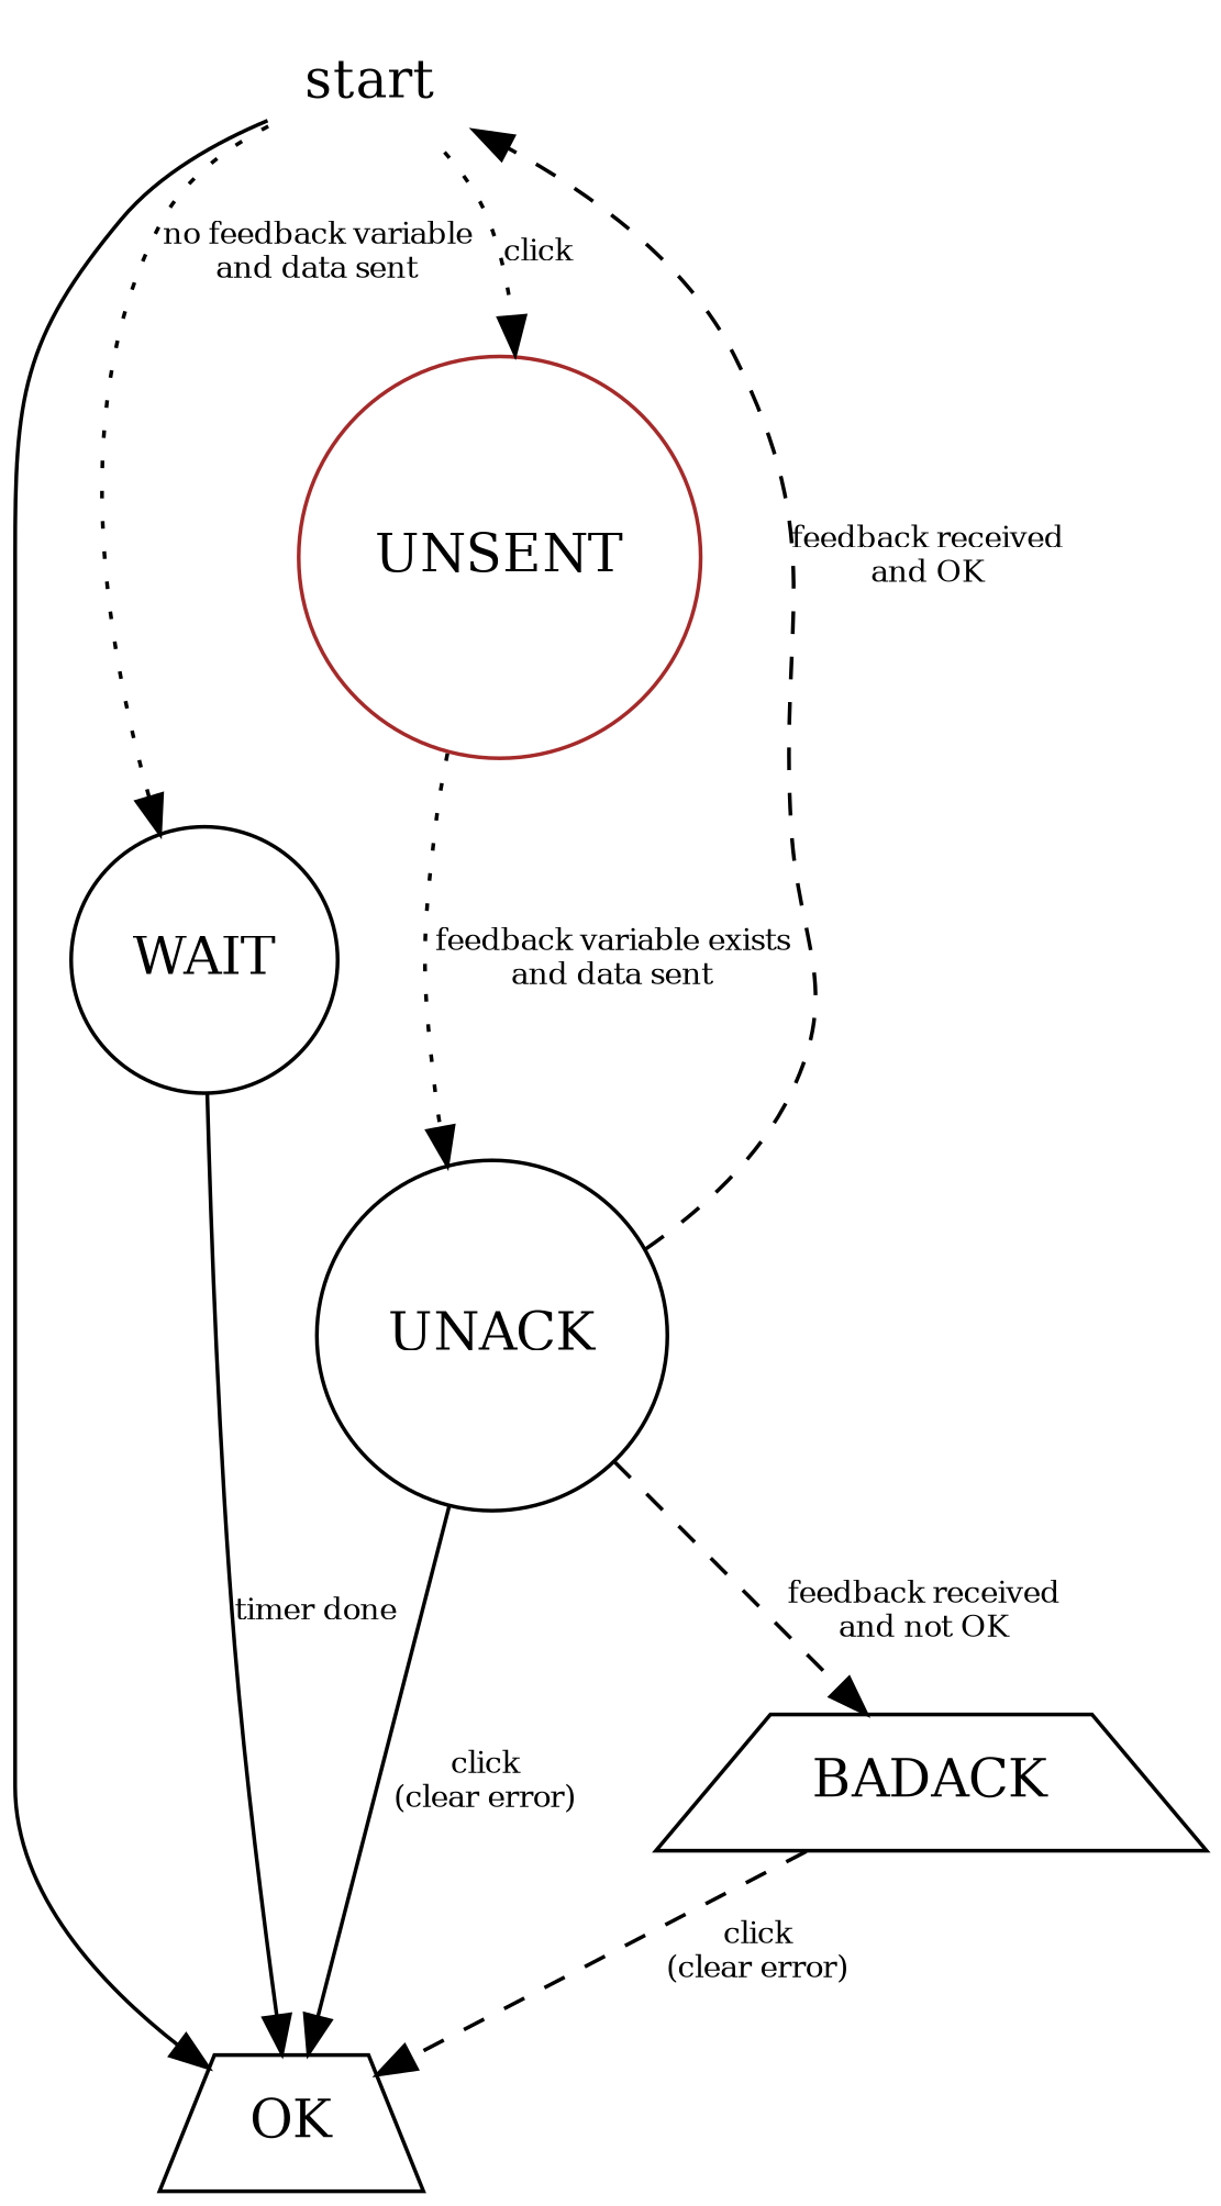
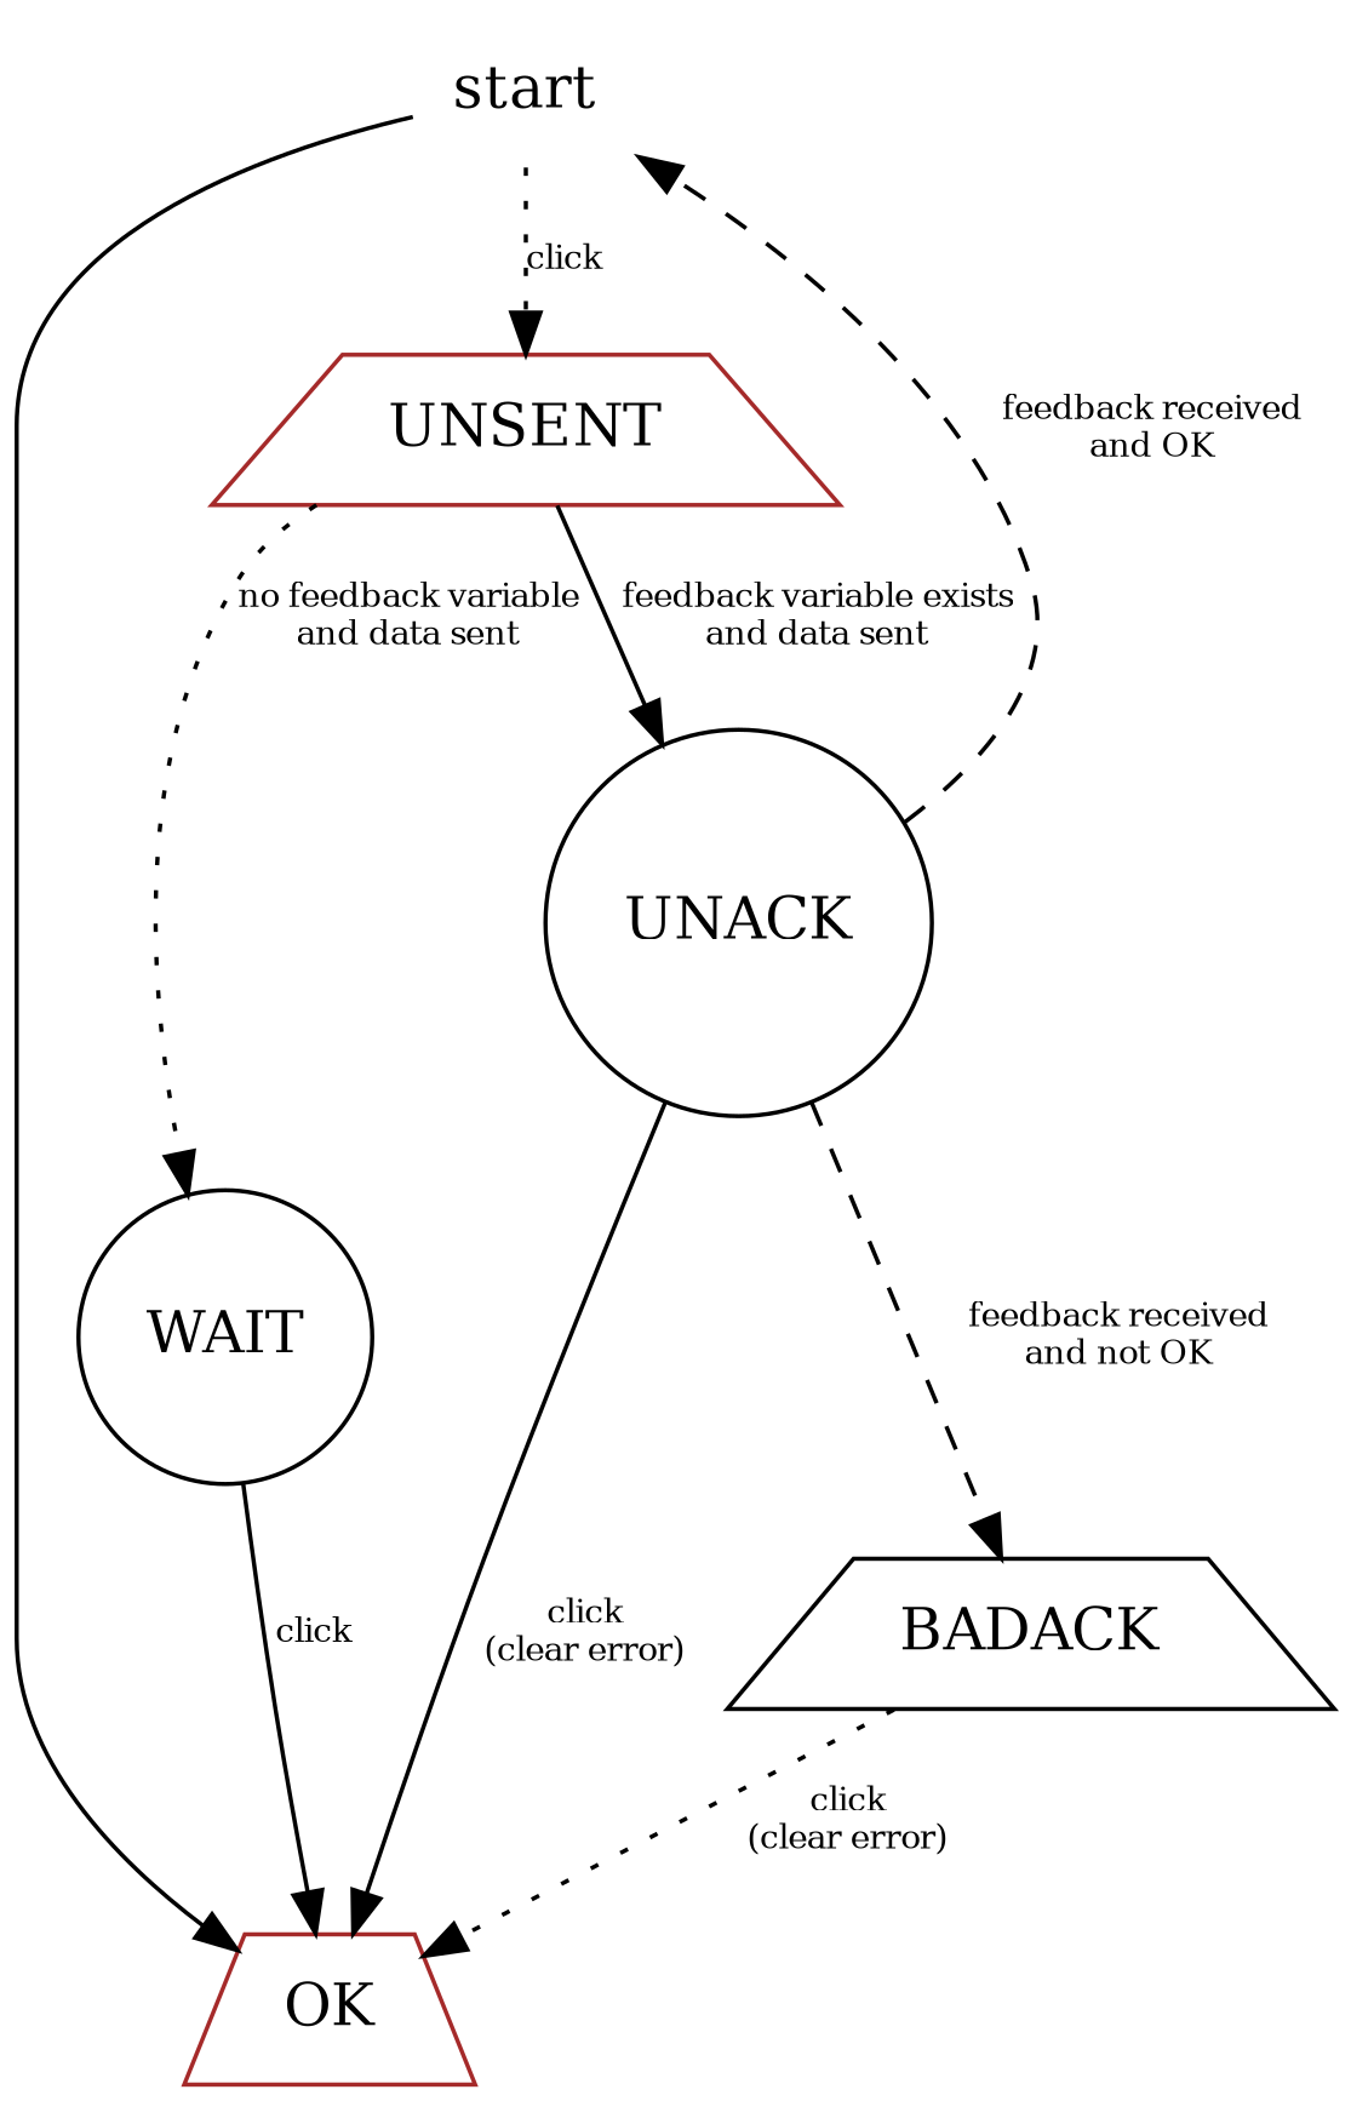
  digraph {
    node [color=black shape=trapezium]
    edge [fontsize=8 style=solid]
    start [color=teal shape=none]
-   OK
-   UNSENT [color=brown shape=circle]
+   OK [color=brown]
+   UNSENT [color=brown]
    UNACK [shape=circle]
    WAIT [shape=circle]
    BADACK
    start -> OK
    start -> UNSENT [label=click style=dotted]
-   UNSENT -> UNACK [label="feedback variable exists\nand data sent" style=dotted]
-   start -> WAIT [label="no feedback variable\nand data sent" style=dotted]
+   UNSENT -> UNACK [label="feedback variable exists\nand data sent"]
+   UNSENT -> WAIT [label="no feedback variable\nand data sent" style=dotted]
    UNACK -> start [label="feedback received\nand OK" style=dashed]
    UNACK -> OK [label="click\n(clear error)"]
    UNACK -> BADACK [label="feedback received\nand not OK" style=dashed]
-   WAIT -> OK [label="timer done"]
-   BADACK -> OK [label="click\n(clear error)" style=dashed]
+   WAIT -> OK [label=click]
+   BADACK -> OK [label="click\n(clear error)" style=dotted]
  }
